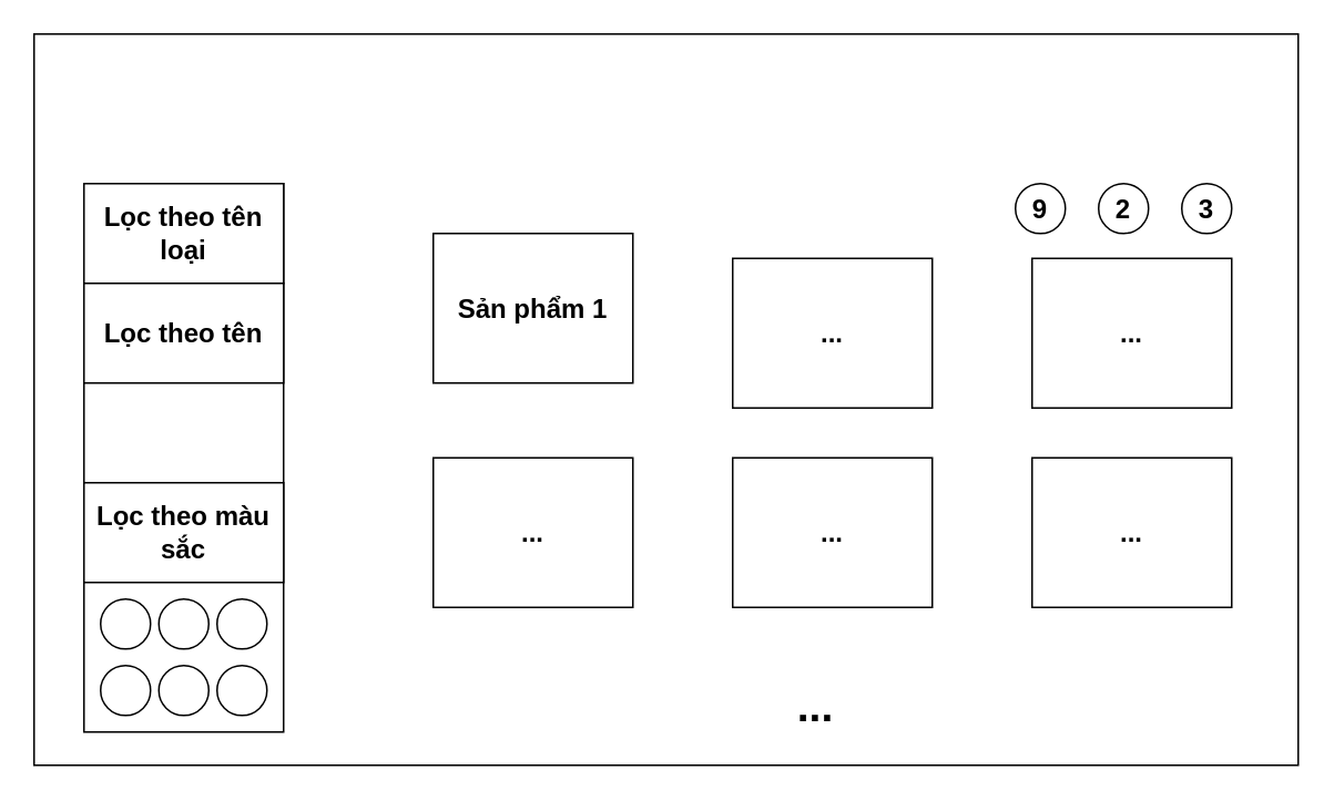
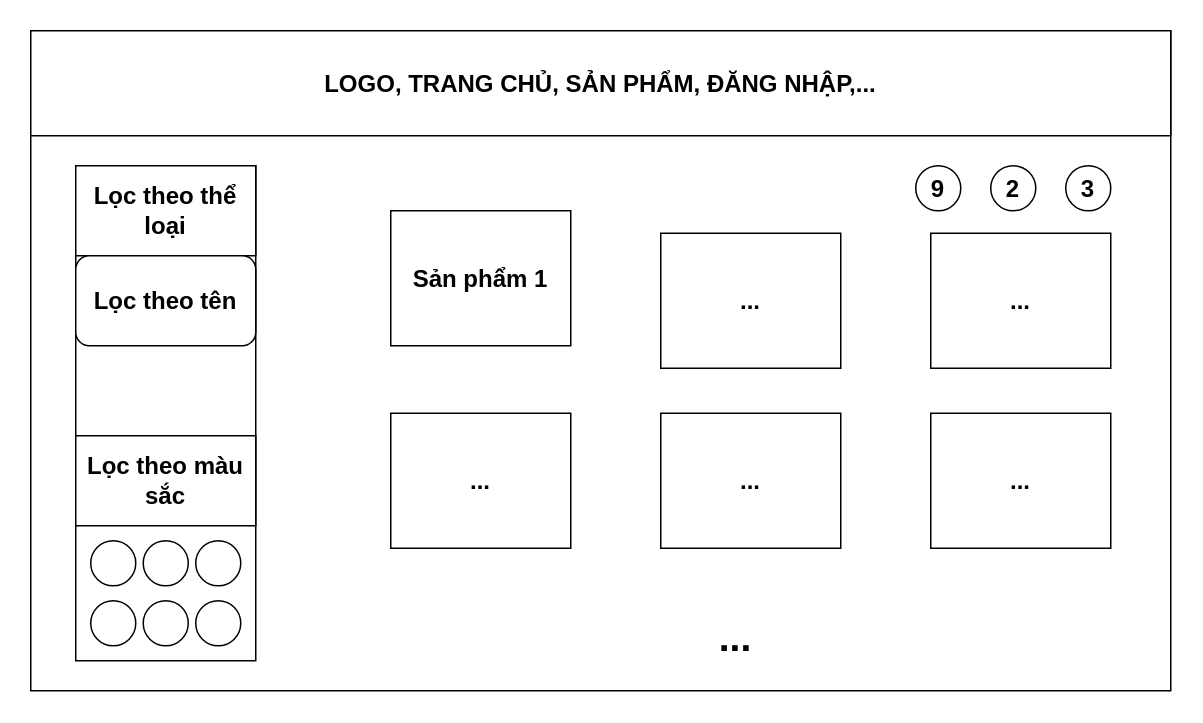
  <mxCell id="0" />
  <mxCell id="1" parent="0" />
  <mxCell id="2" value="" style="rounded=0;whiteSpace=wrap;html=1;" parent="1" vertex="1"><mxGeometry x="20" y="20" width="760" height="440" as="geometry" /></mxCell>
+ <mxCell id="3" value="LOGO, TRANG CHỦ, SẢN PHẨM, ĐĂNG NHẬP,..." style="rounded=0;whiteSpace=wrap;html=1;fontSize=16;fontStyle=1" parent="1" vertex="1"><mxGeometry x="20" y="20" width="760" height="70" as="geometry" /></mxCell>
  <mxCell id="4" value="" style="rounded=0;whiteSpace=wrap;html=1;fontStyle=1" vertex="1" parent="1"><mxGeometry x="50" y="110" width="120" height="330" as="geometry" /></mxCell>
- <mxCell id="5" value="Lọc theo tên loại" style="rounded=0;whiteSpace=wrap;html=1;fontSize=16;fontStyle=1" vertex="1" parent="1"><mxGeometry x="50" y="110" width="120" height="60" as="geometry" /></mxCell>
- <mxCell id="6" value="Lọc theo tên" style="rounded=0;whiteSpace=wrap;html=1;fontSize=16;fontStyle=1" vertex="1" parent="1"><mxGeometry x="50" y="170" width="120" height="60" as="geometry" /></mxCell>
+ <mxCell id="5" value="Lọc theo thể loại" style="rounded=0;whiteSpace=wrap;html=1;fontSize=16;fontStyle=1" vertex="1" parent="1"><mxGeometry x="50" y="110" width="120" height="60" as="geometry" /></mxCell>
+ <mxCell id="6" value="Lọc theo tên" style="whiteSpace=wrap;html=1;fontSize=16;fontStyle=1;rounded=1;" vertex="1" parent="1"><mxGeometry x="50" y="170" width="120" height="60" as="geometry" /></mxCell>
  <mxCell id="7" value="Lọc theo màu sắc" style="rounded=0;whiteSpace=wrap;html=1;fontSize=16;fontStyle=1" vertex="1" parent="1"><mxGeometry x="50" y="290" width="120" height="60" as="geometry" /></mxCell>
  <mxCell id="8" value="" style="ellipse;whiteSpace=wrap;html=1;fontStyle=1" vertex="1" parent="1"><mxGeometry x="95" y="360" width="30" height="30" as="geometry" /></mxCell>
  <mxCell id="9" value="" style="ellipse;whiteSpace=wrap;html=1;fontStyle=1" vertex="1" parent="1"><mxGeometry x="60" y="360" width="30" height="30" as="geometry" /></mxCell>
  <mxCell id="10" value="" style="ellipse;whiteSpace=wrap;html=1;fontStyle=1" vertex="1" parent="1"><mxGeometry x="130" y="360" width="30" height="30" as="geometry" /></mxCell>
  <mxCell id="11" value="" style="ellipse;whiteSpace=wrap;html=1;fontStyle=1" vertex="1" parent="1"><mxGeometry x="60" y="400" width="30" height="30" as="geometry" /></mxCell>
  <mxCell id="12" value="" style="ellipse;whiteSpace=wrap;html=1;fontStyle=1" vertex="1" parent="1"><mxGeometry x="95" y="400" width="30" height="30" as="geometry" /></mxCell>
  <mxCell id="13" value="" style="ellipse;whiteSpace=wrap;html=1;fontStyle=1" vertex="1" parent="1"><mxGeometry x="130" y="400" width="30" height="30" as="geometry" /></mxCell>
  <mxCell id="14" value="Sản phẩm 1" style="rounded=0;whiteSpace=wrap;html=1;fontSize=16;fontStyle=1" vertex="1" parent="1"><mxGeometry x="260" y="140" width="120" height="90" as="geometry" /></mxCell>
  <mxCell id="15" value="..." style="rounded=0;whiteSpace=wrap;html=1;fontSize=16;fontStyle=1" vertex="1" parent="1"><mxGeometry x="260" y="275" width="120" height="90" as="geometry" /></mxCell>
  <mxCell id="16" value="..." style="rounded=0;whiteSpace=wrap;html=1;fontSize=16;fontStyle=1" vertex="1" parent="1"><mxGeometry x="440" y="155" width="120" height="90" as="geometry" /></mxCell>
  <mxCell id="17" value="..." style="rounded=0;whiteSpace=wrap;html=1;fontSize=16;fontStyle=1" vertex="1" parent="1"><mxGeometry x="620" y="155" width="120" height="90" as="geometry" /></mxCell>
  <mxCell id="18" value="..." style="rounded=0;whiteSpace=wrap;html=1;fontSize=16;fontStyle=1" vertex="1" parent="1"><mxGeometry x="440" y="275" width="120" height="90" as="geometry" /></mxCell>
  <mxCell id="19" value="..." style="rounded=0;whiteSpace=wrap;html=1;fontSize=16;fontStyle=1" vertex="1" parent="1"><mxGeometry x="620" y="275" width="120" height="90" as="geometry" /></mxCell>
  <mxCell id="20" value="9" style="ellipse;whiteSpace=wrap;html=1;aspect=fixed;fontSize=16;fontStyle=1" vertex="1" parent="1"><mxGeometry x="610" y="110" width="30" height="30" as="geometry" /></mxCell>
  <mxCell id="21" value="2" style="ellipse;whiteSpace=wrap;html=1;aspect=fixed;fontSize=16;fontStyle=1" vertex="1" parent="1"><mxGeometry x="660" y="110" width="30" height="30" as="geometry" /></mxCell>
  <mxCell id="22" value="3" style="ellipse;whiteSpace=wrap;html=1;aspect=fixed;fontSize=16;fontStyle=1" vertex="1" parent="1"><mxGeometry x="710" y="110" width="30" height="30" as="geometry" /></mxCell>
  <mxCell id="23" value="..." style="text;html=1;strokeColor=none;fillColor=none;align=center;verticalAlign=middle;whiteSpace=wrap;rounded=0;fontStyle=1;fontSize=26;" vertex="1" parent="1"><mxGeometry x="460" y="410" width="60" height="30" as="geometry" /></mxCell>
